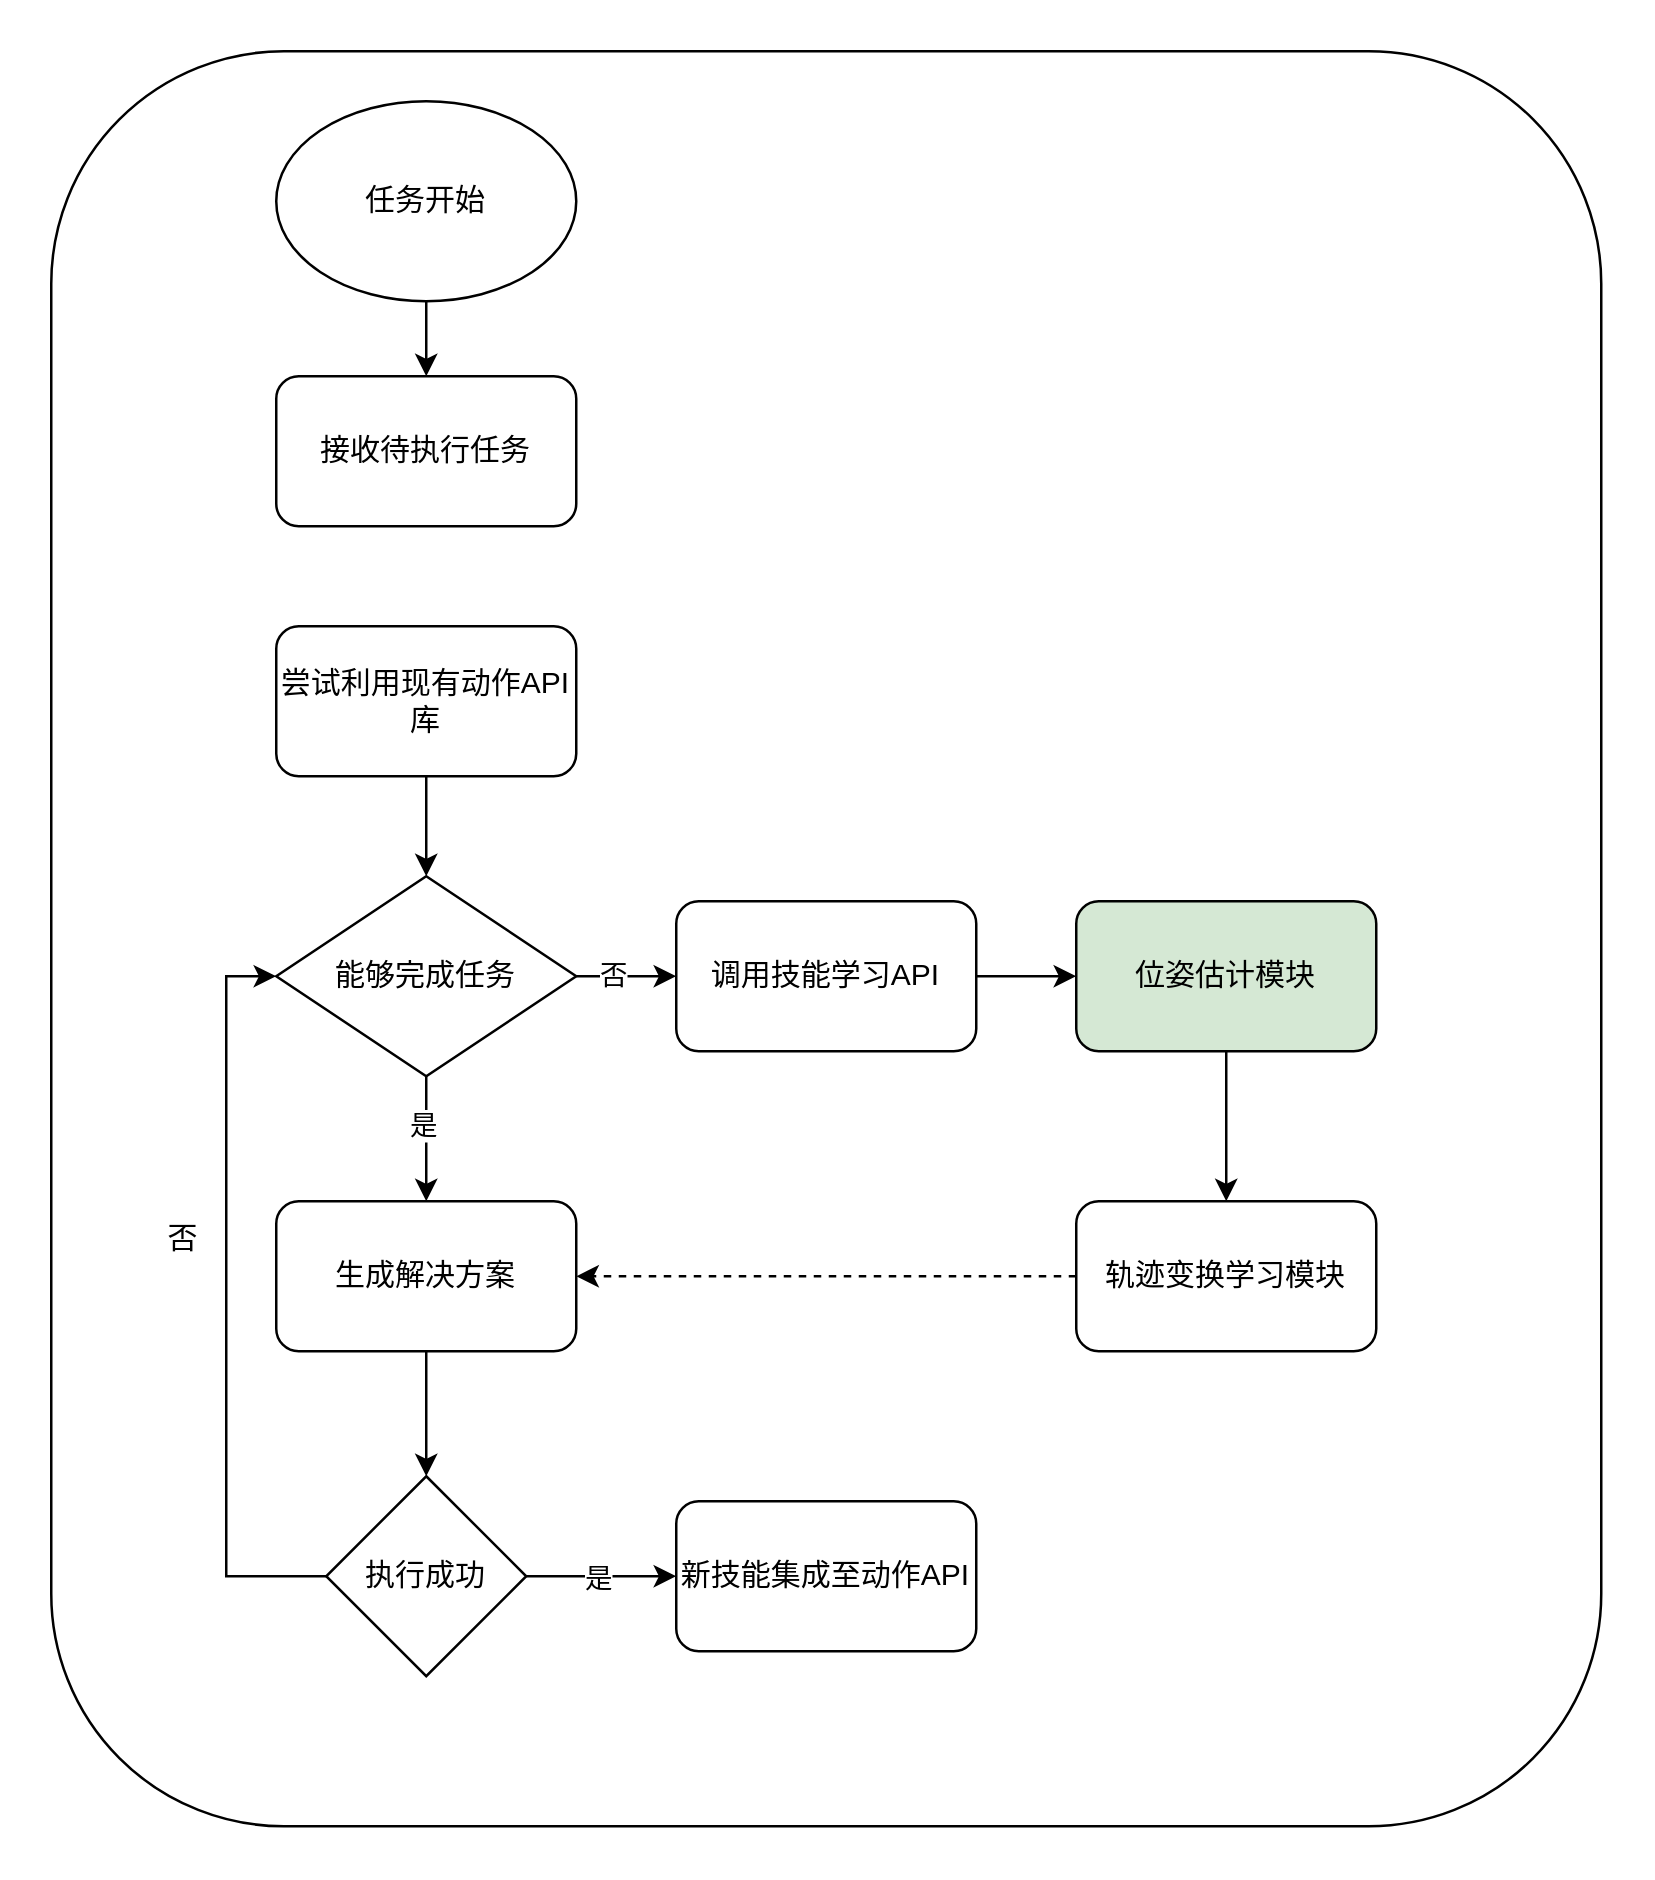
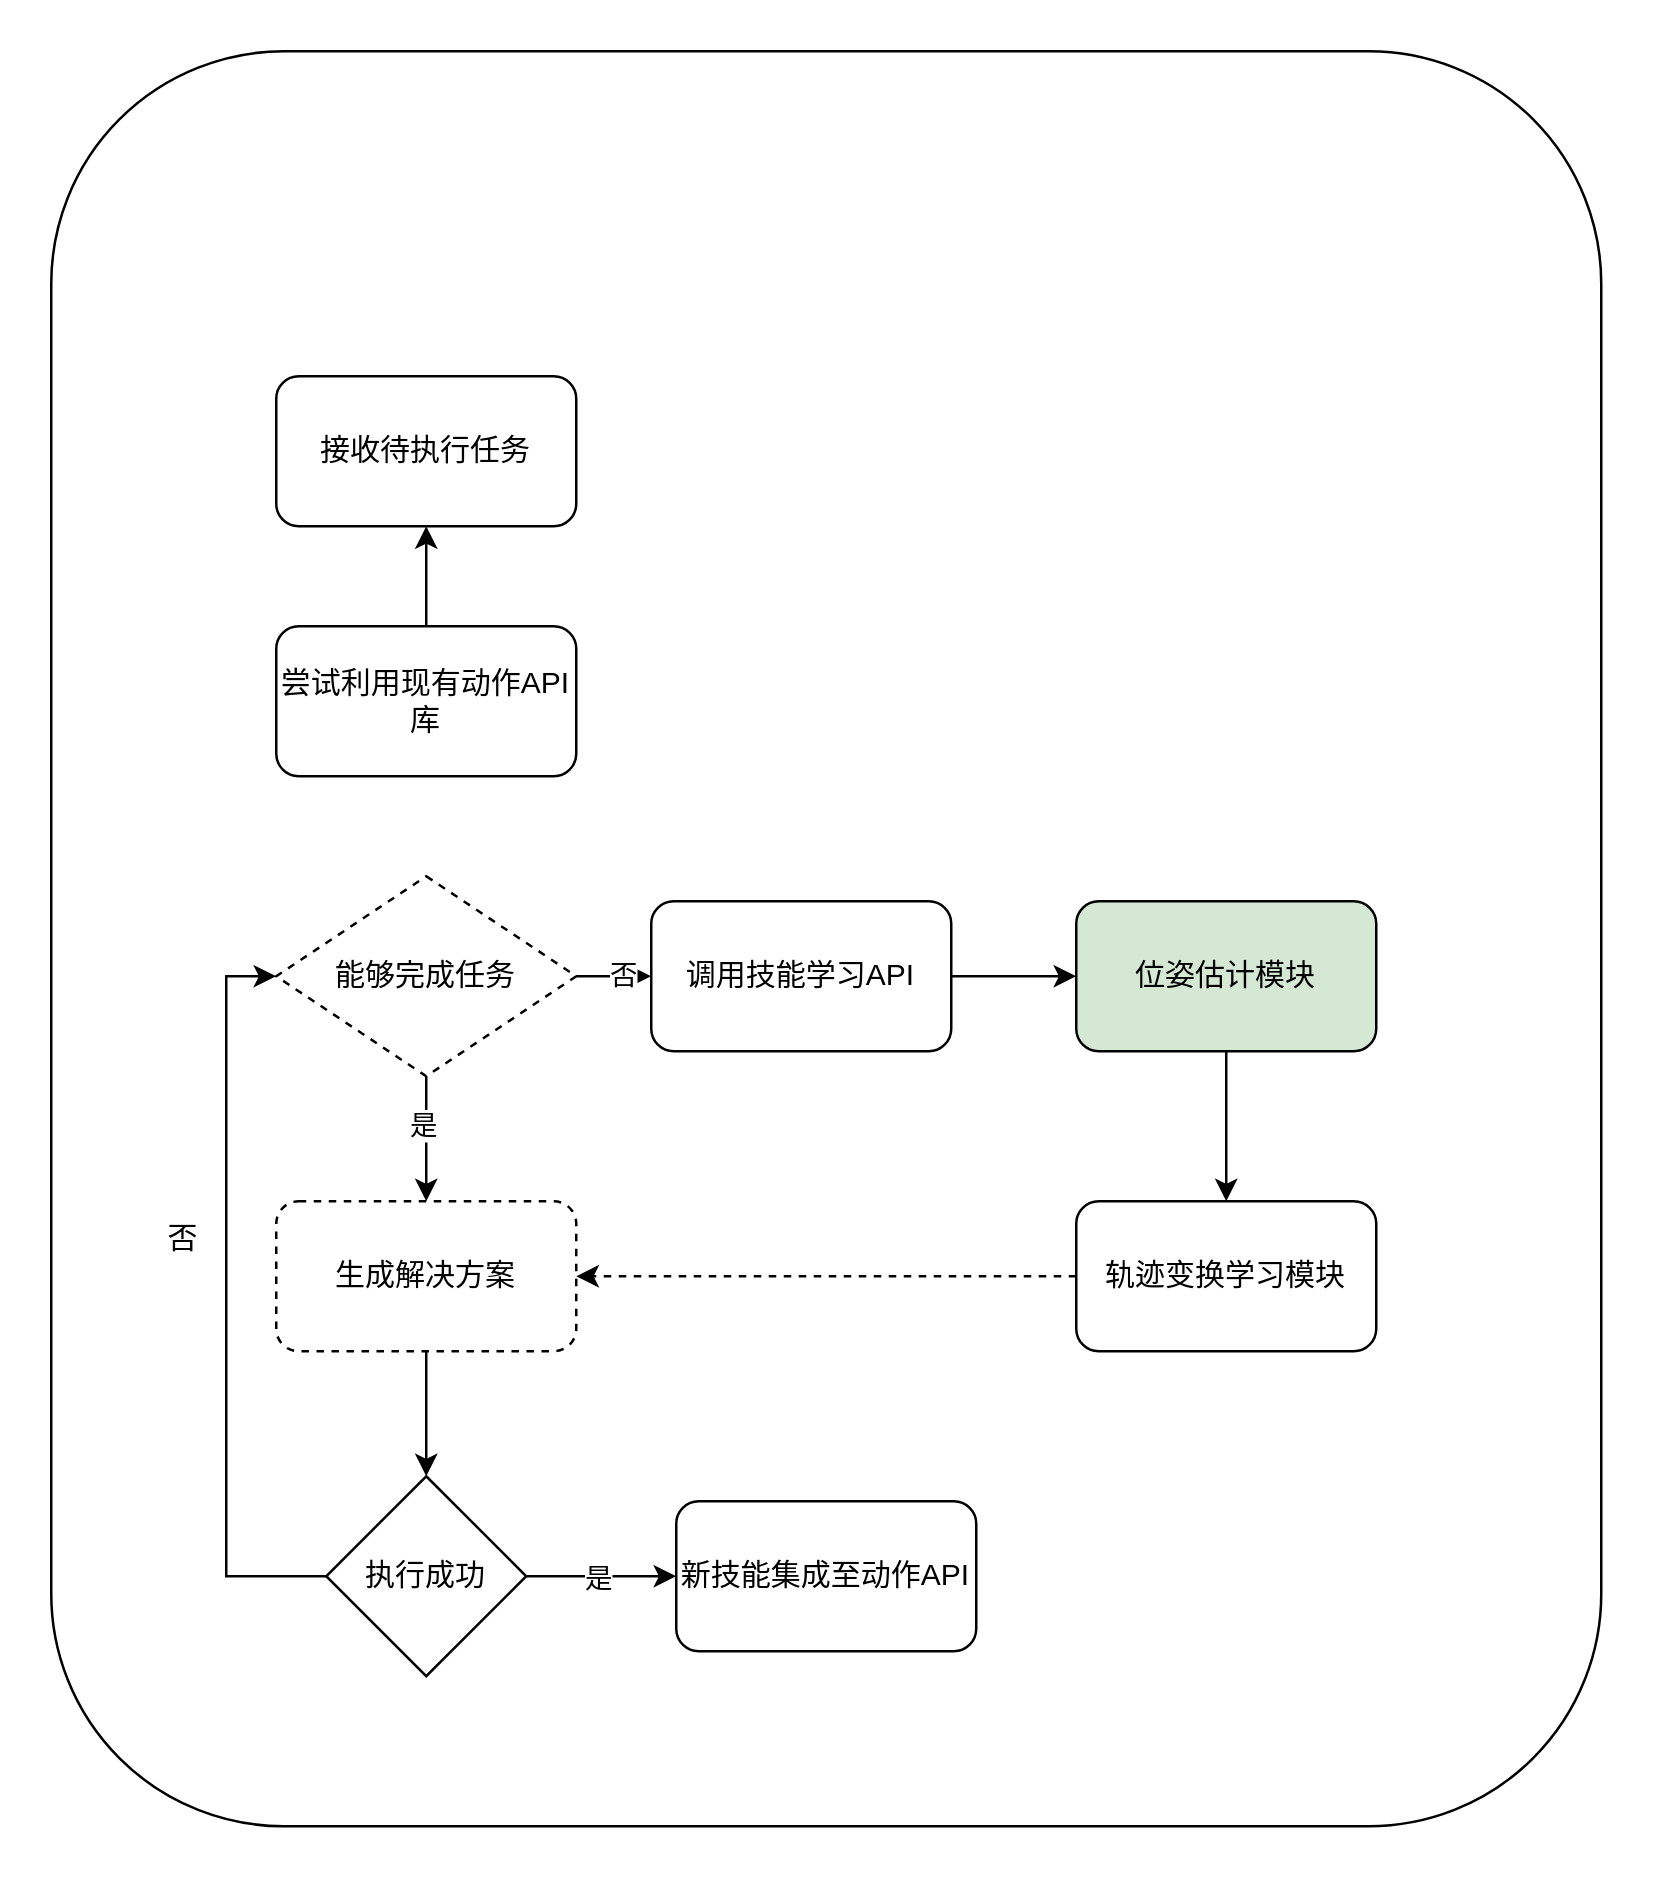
  <mxCell id="0" />
  <mxCell id="1" parent="0" />
  <mxCell id="2" value="" style="rounded=1;whiteSpace=wrap;html=1;fillColor=none;" parent="1" vertex="1"><mxGeometry x="20" y="20" width="620" height="710" as="geometry" /></mxCell>
  <mxCell id="3" value="接收待执行任务" style="rounded=1;whiteSpace=wrap;html=1;" parent="1" vertex="1"><mxGeometry x="110" y="150" width="120" height="60" as="geometry" /></mxCell>
- <mxCell id="4" value="" style="edgeStyle=orthogonalEdgeStyle;rounded=0;orthogonalLoop=1;jettySize=auto;html=1;" parent="1" source="5" target="12" edge="1"><mxGeometry relative="1" as="geometry" /></mxCell>
+ <mxCell id="4" value="" style="edgeStyle=orthogonalEdgeStyle;rounded=0;orthogonalLoop=1;jettySize=auto;html=1;" parent="1" source="5" target="3" edge="1"><mxGeometry relative="1" as="geometry" /></mxCell>
  <mxCell id="5" value="尝试利用现有动作API 库" style="rounded=1;whiteSpace=wrap;html=1;" parent="1" vertex="1"><mxGeometry x="110" y="250" width="120" height="60" as="geometry" /></mxCell>
- <mxCell id="6" value="" style="edgeStyle=orthogonalEdgeStyle;rounded=0;orthogonalLoop=1;jettySize=auto;html=1;" parent="1" source="7" target="3" edge="1"><mxGeometry relative="1" as="geometry" /></mxCell>
- <mxCell id="7" value="任务开始" style="ellipse;whiteSpace=wrap;html=1;" parent="1" vertex="1"><mxGeometry x="110" y="40" width="120" height="80" as="geometry" /></mxCell>
  <mxCell id="8" value="" style="edgeStyle=orthogonalEdgeStyle;rounded=0;orthogonalLoop=1;jettySize=auto;html=1;" parent="1" source="12" target="14" edge="1"><mxGeometry relative="1" as="geometry" /></mxCell>
  <mxCell id="9" value="是" style="edgeLabel;html=1;align=center;verticalAlign=middle;resizable=0;points=[];" parent="8" vertex="1" connectable="0"><mxGeometry x="-0.257" y="-2" relative="1" as="geometry"><mxPoint as="offset" /></mxGeometry></mxCell>
  <mxCell id="10" value="" style="edgeStyle=orthogonalEdgeStyle;rounded=0;orthogonalLoop=1;jettySize=auto;html=1;" parent="1" source="12" target="16" edge="1"><mxGeometry relative="1" as="geometry" /></mxCell>
  <mxCell id="11" value="否" style="edgeLabel;html=1;align=center;verticalAlign=middle;resizable=0;points=[];" parent="10" vertex="1" connectable="0"><mxGeometry x="-0.291" y="1" relative="1" as="geometry"><mxPoint as="offset" /></mxGeometry></mxCell>
- <mxCell id="12" value="能够完成任务" style="rhombus;whiteSpace=wrap;html=1;" parent="1" vertex="1"><mxGeometry x="110" y="350" width="120" height="80" as="geometry" /></mxCell>
+ <mxCell id="12" value="能够完成任务" style="rhombus;whiteSpace=wrap;html=1;dashed=1;" parent="1" vertex="1"><mxGeometry x="110" y="350" width="120" height="80" as="geometry" /></mxCell>
  <mxCell id="13" value="" style="edgeStyle=orthogonalEdgeStyle;rounded=0;orthogonalLoop=1;jettySize=auto;html=1;" parent="1" source="14" target="24" edge="1"><mxGeometry relative="1" as="geometry" /></mxCell>
- <mxCell id="14" value="生成解决方案" style="rounded=1;whiteSpace=wrap;html=1;" parent="1" vertex="1"><mxGeometry x="110" y="480" width="120" height="60" as="geometry" /></mxCell>
+ <mxCell id="14" value="生成解决方案" style="rounded=1;whiteSpace=wrap;html=1;dashed=1;" parent="1" vertex="1"><mxGeometry x="110" y="480" width="120" height="60" as="geometry" /></mxCell>
  <mxCell id="15" value="" style="edgeStyle=orthogonalEdgeStyle;rounded=0;orthogonalLoop=1;jettySize=auto;html=1;" parent="1" source="16" target="18" edge="1"><mxGeometry relative="1" as="geometry" /></mxCell>
- <mxCell id="16" value="调用技能学习API" style="rounded=1;whiteSpace=wrap;html=1;" parent="1" vertex="1"><mxGeometry x="270" y="360" width="120" height="60" as="geometry" /></mxCell>
+ <mxCell id="16" value="调用技能学习API" style="rounded=1;whiteSpace=wrap;html=1;" parent="1" vertex="1"><mxGeometry x="260" y="360" width="120" height="60" as="geometry" /></mxCell>
  <mxCell id="17" value="" style="edgeStyle=orthogonalEdgeStyle;rounded=0;orthogonalLoop=1;jettySize=auto;html=1;" parent="1" source="18" target="20" edge="1"><mxGeometry relative="1" as="geometry" /></mxCell>
  <mxCell id="18" value="位姿估计模块" style="rounded=1;whiteSpace=wrap;html=1;fillColor=#d5e8d4;" parent="1" vertex="1"><mxGeometry x="430" y="360" width="120" height="60" as="geometry" /></mxCell>
  <mxCell id="19" style="edgeStyle=orthogonalEdgeStyle;rounded=0;orthogonalLoop=1;jettySize=auto;html=1;exitX=0;exitY=0.5;exitDx=0;exitDy=0;dashed=1;" parent="1" source="20" target="14" edge="1"><mxGeometry relative="1" as="geometry" /></mxCell>
  <mxCell id="20" value="轨迹变换学习模块" style="rounded=1;whiteSpace=wrap;html=1;" parent="1" vertex="1"><mxGeometry x="430" y="480" width="120" height="60" as="geometry" /></mxCell>
  <mxCell id="21" value="" style="edgeStyle=orthogonalEdgeStyle;rounded=0;orthogonalLoop=1;jettySize=auto;html=1;" parent="1" source="24" target="25" edge="1"><mxGeometry relative="1" as="geometry" /></mxCell>
  <mxCell id="22" value="是" style="edgeLabel;html=1;align=center;verticalAlign=middle;resizable=0;points=[];" parent="21" vertex="1" connectable="0"><mxGeometry x="-0.057" relative="1" as="geometry"><mxPoint as="offset" /></mxGeometry></mxCell>
  <mxCell id="23" style="edgeStyle=orthogonalEdgeStyle;rounded=0;orthogonalLoop=1;jettySize=auto;html=1;exitX=0;exitY=0.5;exitDx=0;exitDy=0;entryX=0;entryY=0.5;entryDx=0;entryDy=0;" parent="1" source="24" target="12" edge="1"><mxGeometry relative="1" as="geometry" /></mxCell>
  <mxCell id="24" value="执行成功" style="rhombus;whiteSpace=wrap;html=1;" parent="1" vertex="1"><mxGeometry x="130" y="590" width="80" height="80" as="geometry" /></mxCell>
  <mxCell id="25" value="新技能集成至动作API" style="rounded=1;whiteSpace=wrap;html=1;" parent="1" vertex="1"><mxGeometry x="270" y="600" width="120" height="60" as="geometry" /></mxCell>
  <mxCell id="26" value="否" style="text;html=1;strokeColor=none;fillColor=none;align=center;verticalAlign=middle;whiteSpace=wrap;rounded=0;" vertex="1" parent="1"><mxGeometry x="43" y="480" width="60" height="30" as="geometry" /></mxCell>
